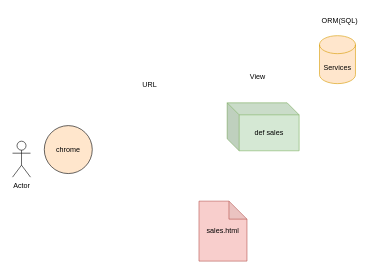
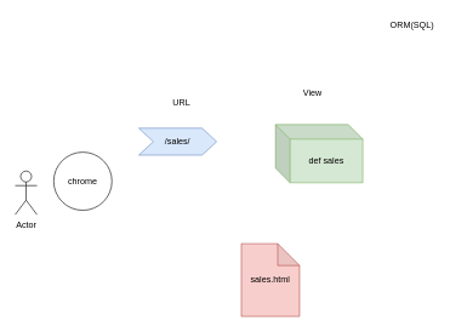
  <mxCell id="0" />
  <mxCell id="1" parent="0" />
  <mxCell id="2" value="Actor" style="shape=umlActor;verticalLabelPosition=bottom;verticalAlign=top;html=1;outlineConnect=0;" vertex="1" parent="1"><mxGeometry x="20" y="235" width="30" height="60" as="geometry" /></mxCell>
- <mxCell id="3" value="chrome" style="ellipse;whiteSpace=wrap;html=1;aspect=fixed;fillColor=#ffe6cc;" vertex="1" parent="1"><mxGeometry x="73" y="209" width="80" height="80" as="geometry" /></mxCell>
+ <mxCell id="3" value="chrome" style="ellipse;whiteSpace=wrap;html=1;aspect=fixed;" vertex="1" parent="1"><mxGeometry x="73" y="209" width="80" height="80" as="geometry" /></mxCell>
+ <mxCell id="4" value="/sales/" style="shape=step;perimeter=stepPerimeter;whiteSpace=wrap;html=1;fixedSize=1;fillColor=#dae8fc;strokeColor=#6c8ebf;" vertex="1" parent="1"><mxGeometry x="190" y="176" width="107" height="37" as="geometry" /></mxCell>
  <mxCell id="5" value="URL" style="text;html=1;strokeColor=none;fillColor=none;align=center;verticalAlign=middle;whiteSpace=wrap;rounded=0;" vertex="1" parent="1"><mxGeometry x="219" y="126" width="60" height="30" as="geometry" /></mxCell>
  <mxCell id="6" value="def sales" style="shape=cube;whiteSpace=wrap;html=1;boundedLbl=1;backgroundOutline=1;darkOpacity=0.05;darkOpacity2=0.1;fillColor=#d5e8d4;strokeColor=#82b366;" vertex="1" parent="1"><mxGeometry x="378" y="171" width="120" height="80" as="geometry" /></mxCell>
  <mxCell id="7" value="View" style="text;html=1;strokeColor=none;fillColor=none;align=center;verticalAlign=middle;whiteSpace=wrap;rounded=0;" vertex="1" parent="1"><mxGeometry x="399" y="113" width="60" height="30" as="geometry" /></mxCell>
- <mxCell id="8" value="Services" style="shape=cylinder3;whiteSpace=wrap;html=1;boundedLbl=1;backgroundOutline=1;size=15;fillColor=#ffe6cc;strokeColor=#d79b00;" vertex="1" parent="1"><mxGeometry x="532" y="59" width="60" height="80" as="geometry" /></mxCell>
  <mxCell id="9" value="ORM(SQL)" style="text;html=1;strokeColor=none;fillColor=none;align=center;verticalAlign=middle;whiteSpace=wrap;rounded=0;" vertex="1" parent="1"><mxGeometry x="536" y="20" width="60" height="30" as="geometry" /></mxCell>
  <mxCell id="10" value="sales.html" style="shape=note;whiteSpace=wrap;html=1;backgroundOutline=1;darkOpacity=0.05;fillColor=#f8cecc;strokeColor=#b85450;" vertex="1" parent="1"><mxGeometry x="331" y="335" width="80" height="100" as="geometry" /></mxCell>
